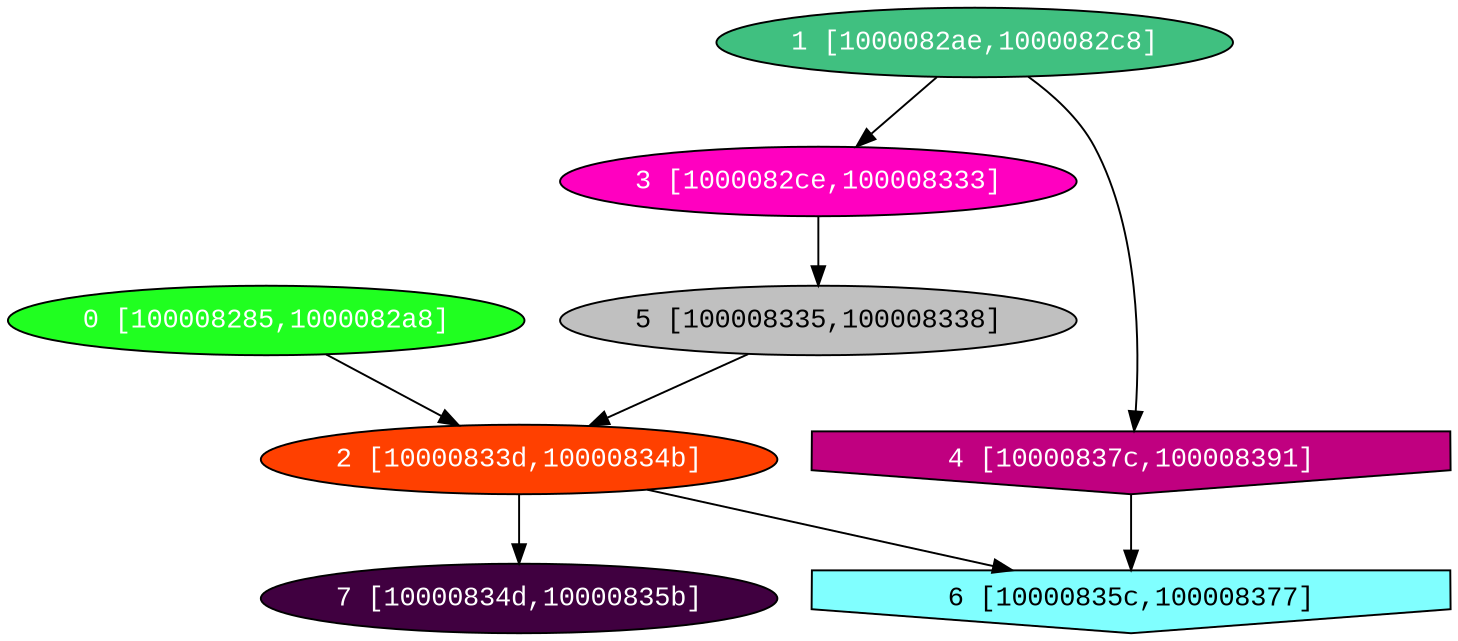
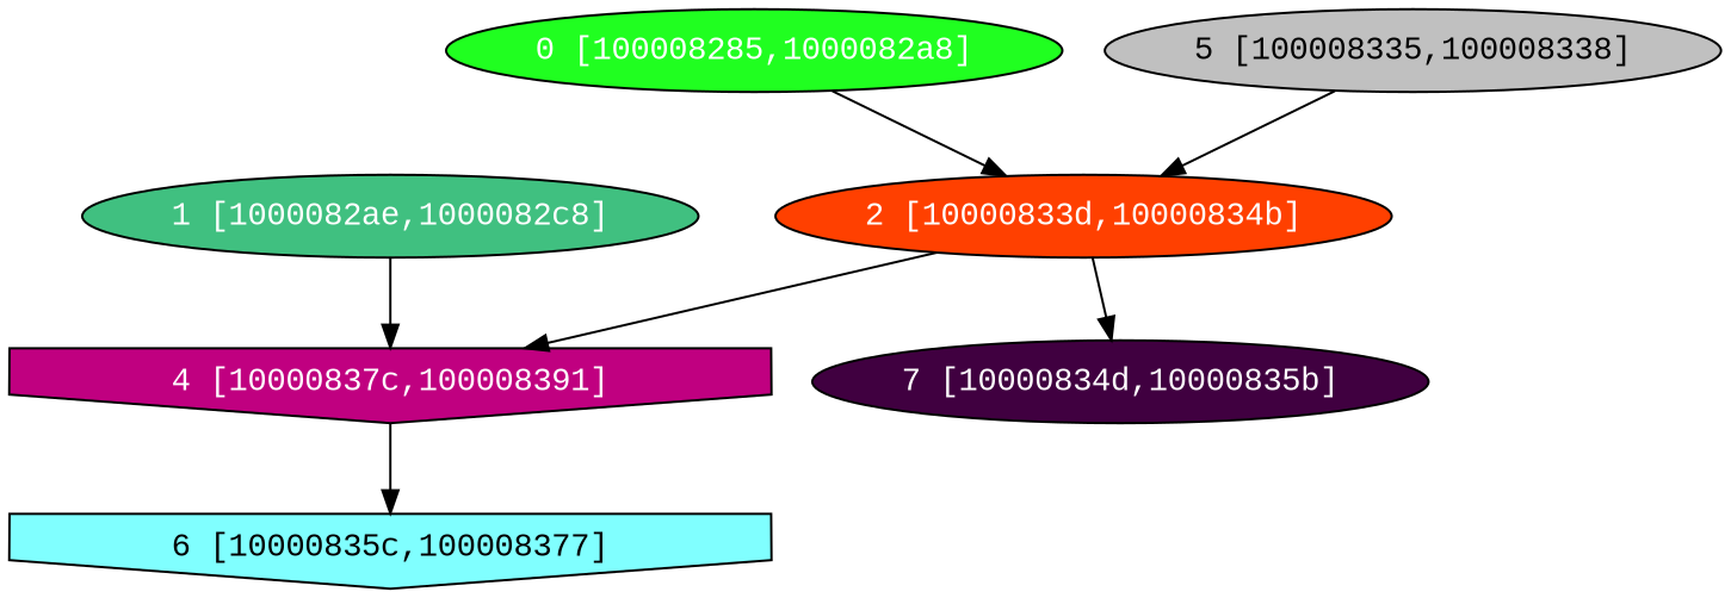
  digraph {
    fontname="Liberation Mono"
    node [fontcolor="#ffffff" fontname="Liberation Mono" shape=oval style=filled]
    edge [fontname="Liberation Mono"]
    n1 [fillcolor="#20FF20" label="0 [100008285,1000082a8]"]
    n2 [fillcolor="#FF4000" label="2 [10000833d,10000834b]"]
    n3 [fillcolor="#40C080" label="1 [1000082ae,1000082c8]"]
-   n4 [fillcolor="#FF00C0" label="3 [1000082ce,100008333]"]
    n5 [fillcolor="#C00080" label="4 [10000837c,100008391]" shape=invhouse]
    n6 [fillcolor="#80FFFF" fontcolor="#000000" label="6 [10000835c,100008377]" shape=invhouse]
    n7 [fillcolor="#400040" label="7 [10000834d,10000835b]"]
    n8 [fillcolor="#C0C0C0" fontcolor="#000000" label="5 [100008335,100008338]"]
    n1 -> n2
-   n2 -> n6
+   n2 -> n5
    n2 -> n7
-   n3 -> n4
    n3 -> n5
-   n4 -> n8
    n5 -> n6
    n8 -> n2
  }
